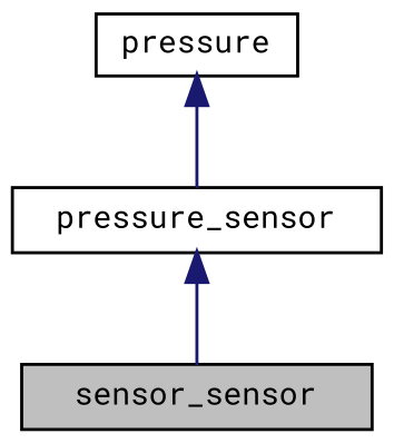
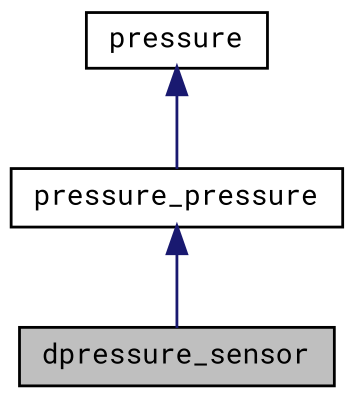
  digraph {
    fontname="Roboto Mono"
    node [color=black fillcolor=white fontname="Roboto Mono" fontsize=10 shape=record style=filled]
    edge [color=midnightblue dir=back fontname="Roboto Mono" fontsize=10 labelfontname=Helvetica labelfontsize=10 style=solid]
-   n1 [fillcolor=grey75 fontcolor=black height=0.2 label=sensor_sensor width=0.4]
-   n2 [height=0.2 label=pressure_sensor width=0.4]
+   n1 [fillcolor=grey75 fontcolor=black height=0.2 label=dpressure_sensor width=0.4]
+   n2 [height=0.2 label=pressure_pressure width=0.4]
    n3 [height=0.2 label=pressure width=0.4]
    n2 -> n1
    n3 -> n2
  }
